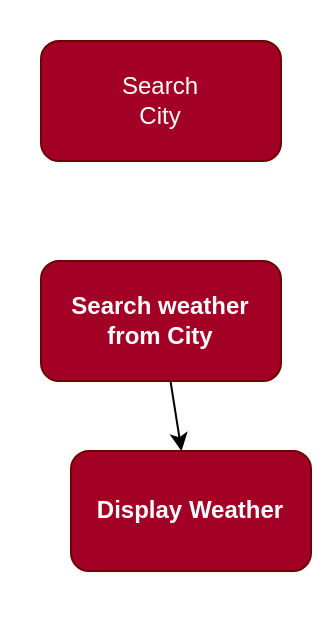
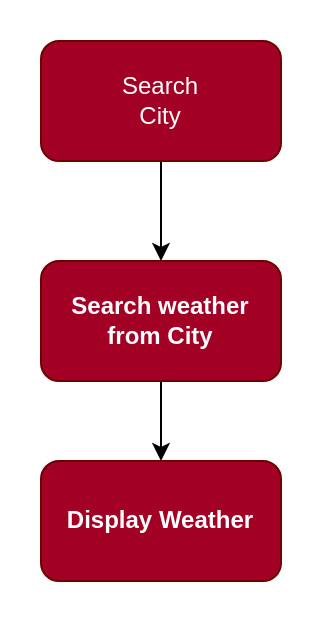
  <mxCell id="0" />
  <mxCell id="1" parent="0" />
+ <mxCell id="2" value="" style="edgeStyle=none;html=1;" edge="1" parent="1" source="3" target="5"><mxGeometry relative="1" as="geometry" /></mxCell>
  <mxCell id="3" value="Search&lt;br&gt;City" style="rounded=1;whiteSpace=wrap;html=1;fillColor=#a20025;fontColor=#ffffff;strokeColor=#6F0000;" vertex="1" parent="1"><mxGeometry x="20" y="20" width="120" height="60" as="geometry" /></mxCell>
  <mxCell id="4" value="" style="edgeStyle=none;html=1;" edge="1" parent="1" source="5" target="6"><mxGeometry relative="1" as="geometry" /></mxCell>
  <mxCell id="5" value="&lt;p&gt;&lt;b&gt;Search weather&lt;br&gt; &lt;/b&gt;&lt;b&gt;from City&lt;/b&gt;&lt;/p&gt;" style="rounded=1;whiteSpace=wrap;html=1;fillColor=#a20025;fontColor=#ffffff;strokeColor=#6F0000;" vertex="1" parent="1"><mxGeometry x="20" y="130" width="120" height="60" as="geometry" /></mxCell>
- <mxCell id="6" value="&lt;p&gt;&lt;b&gt;Display Weather&lt;/b&gt;&lt;/p&gt;" style="rounded=1;whiteSpace=wrap;html=1;fillColor=#a20025;fontColor=#ffffff;strokeColor=#6F0000;" vertex="1" parent="1"><mxGeometry x="35" y="225" width="120" height="60" as="geometry" /></mxCell>
+ <mxCell id="6" value="&lt;p&gt;&lt;b&gt;Display Weather&lt;/b&gt;&lt;/p&gt;" style="rounded=1;whiteSpace=wrap;html=1;fillColor=#a20025;fontColor=#ffffff;strokeColor=#6F0000;" vertex="1" parent="1"><mxGeometry x="20" y="230" width="120" height="60" as="geometry" /></mxCell>
